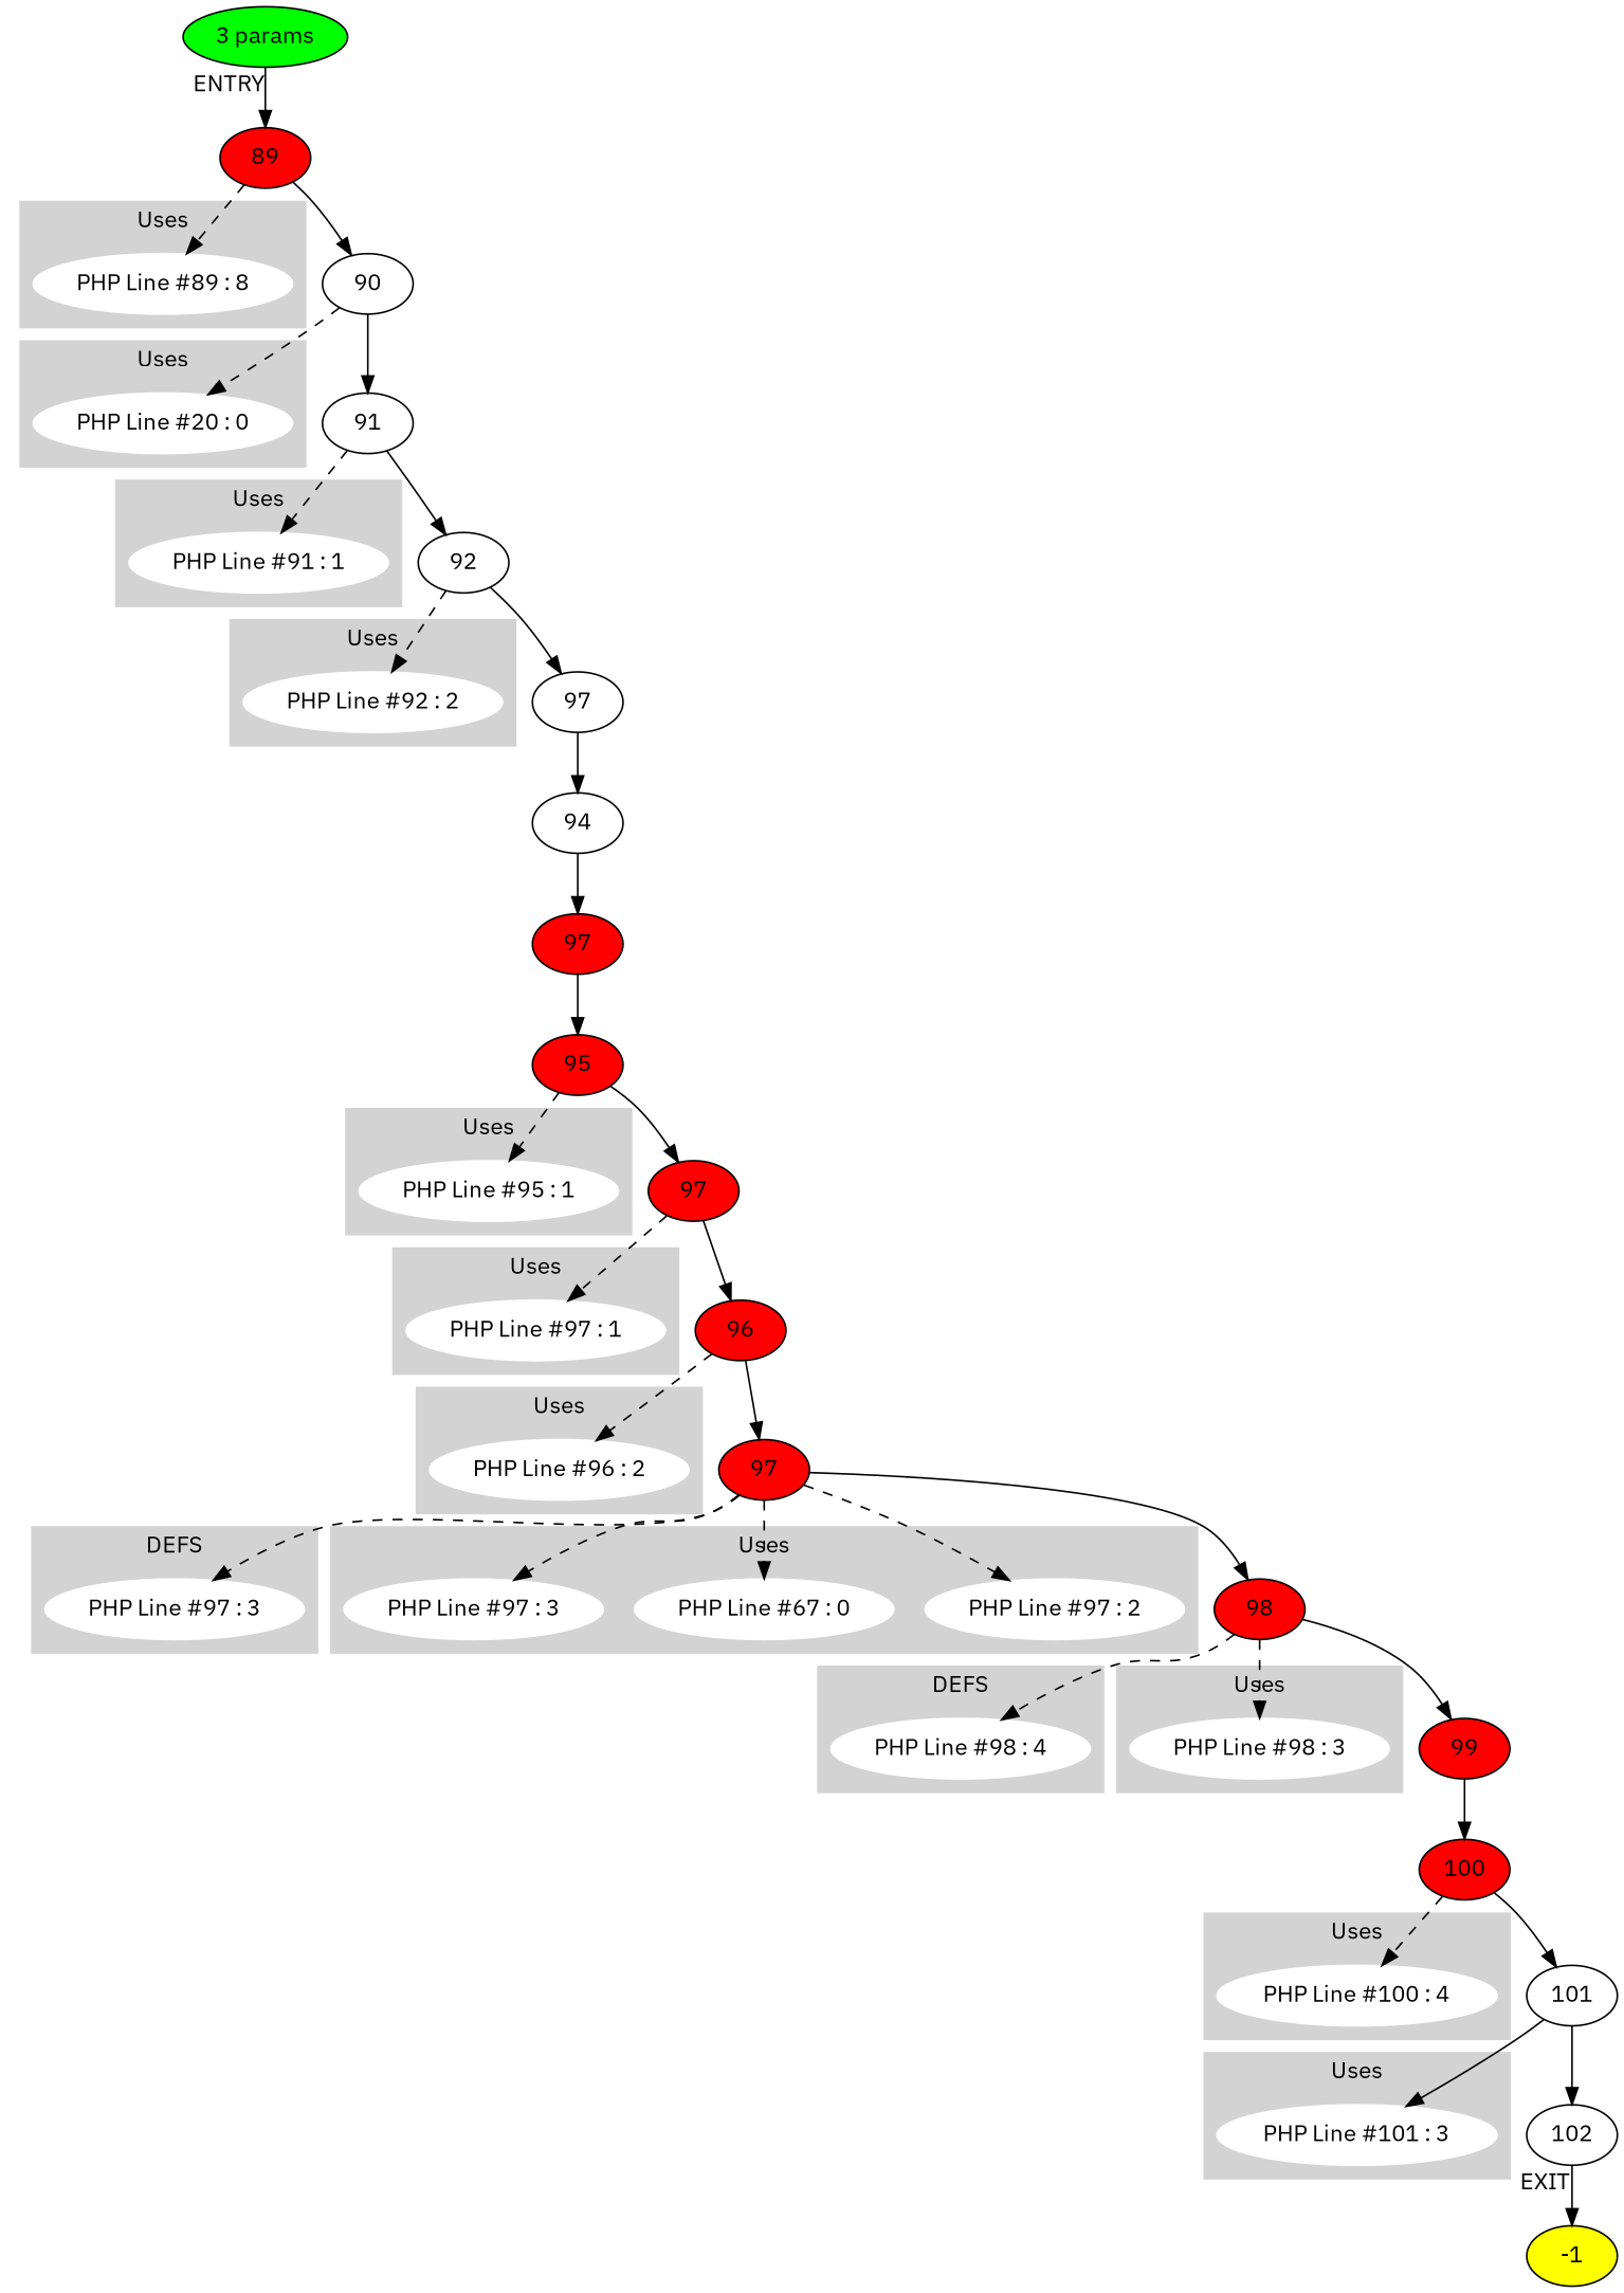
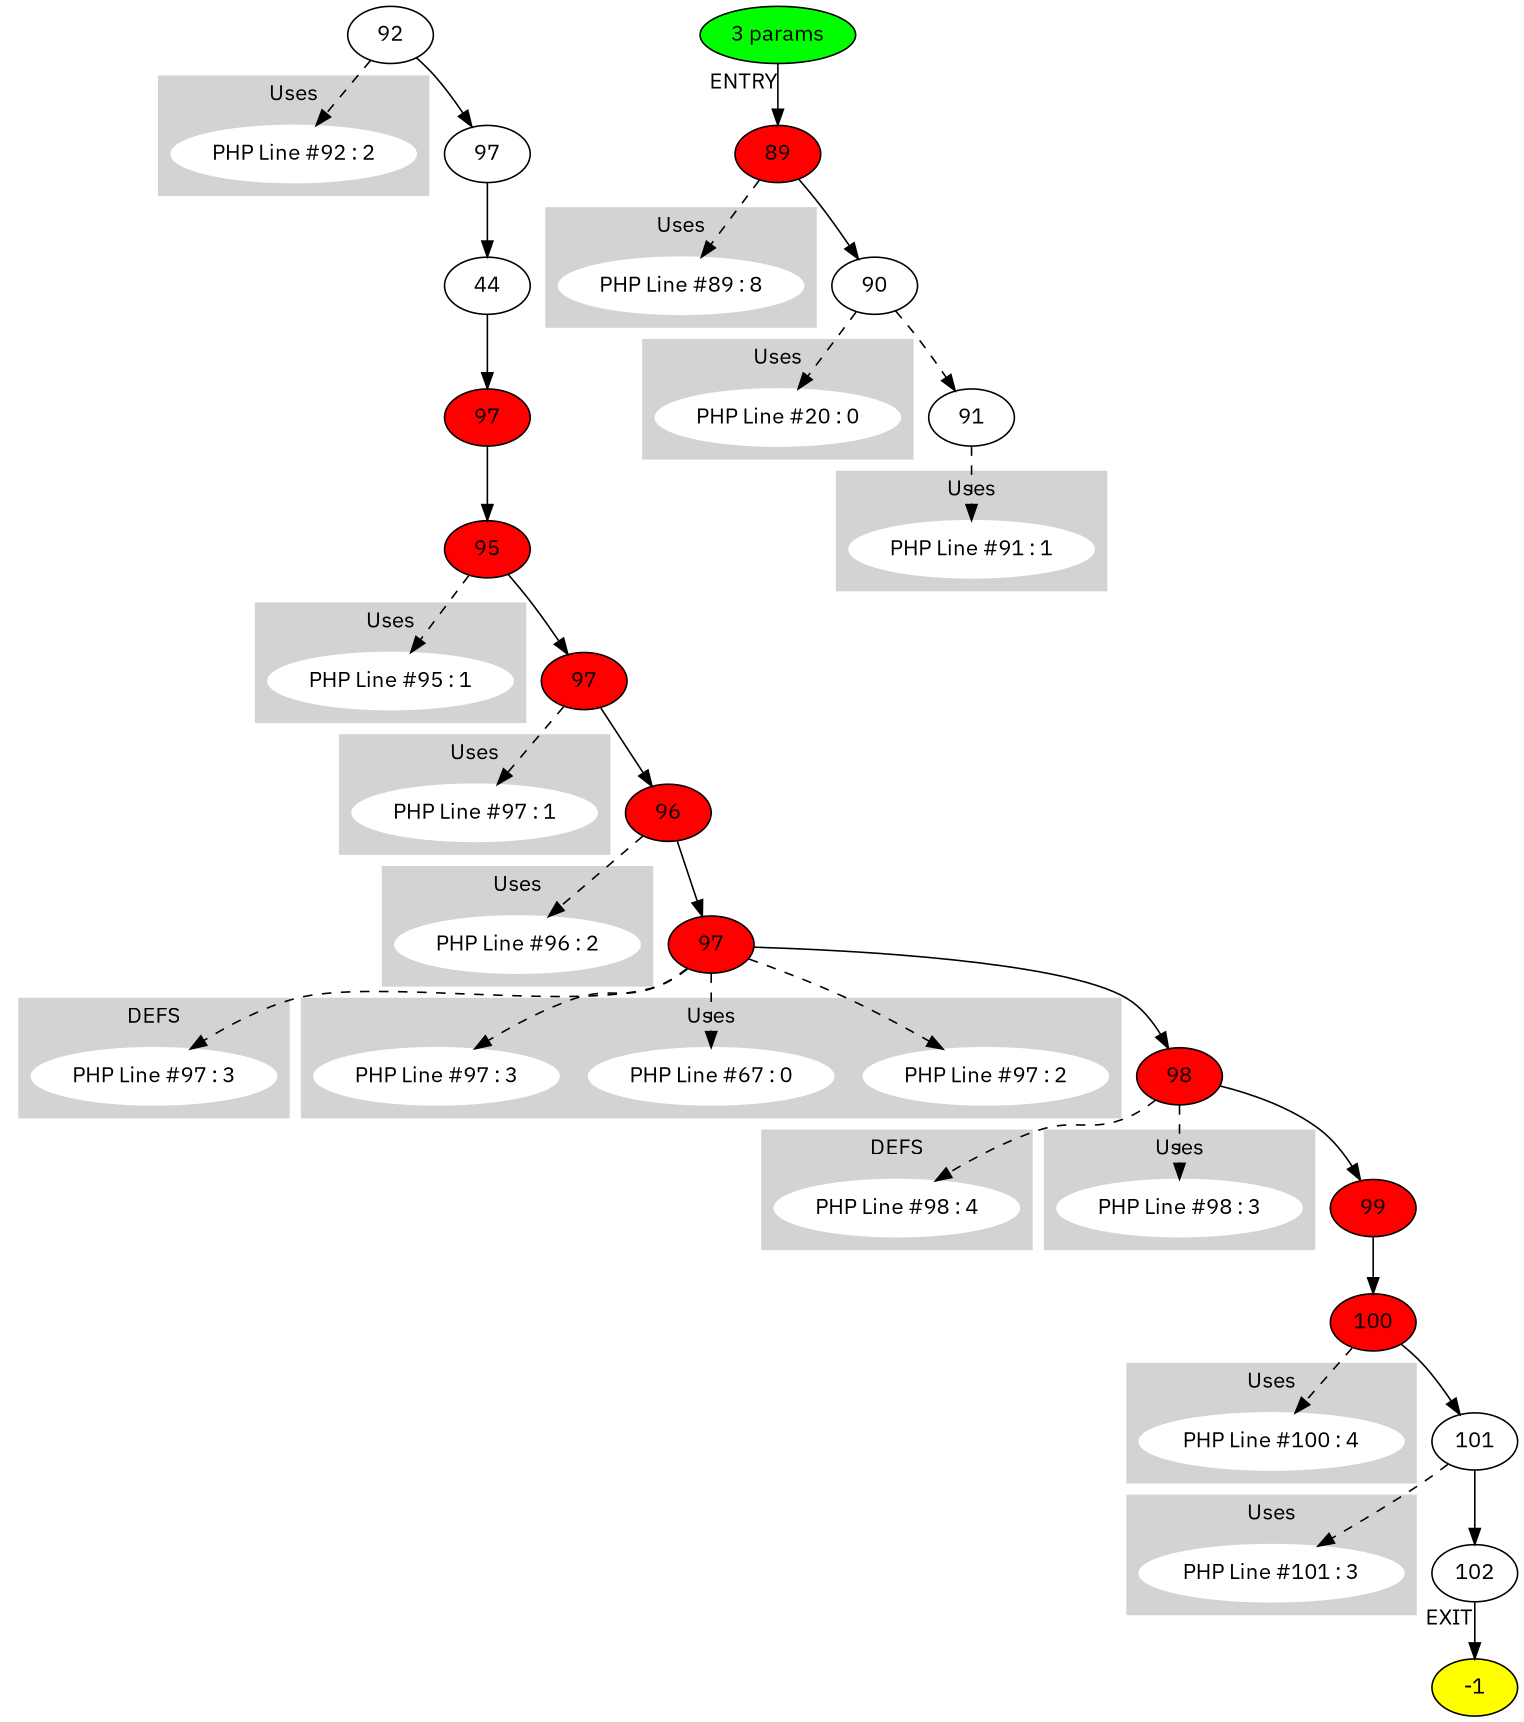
  digraph {
    fontname="IBM Plex Sans"
    node [fontname="IBM Plex Sans" style=filled]
    edge [fontname="IBM Plex Sans"]
    n1 [color=white label="PHP Line #97 : 3"]
    n2 [color=white label="PHP Line #98 : 4"]
    n3 [color=white label="PHP Line #89 : 8"]
    n4 [color=white label="PHP Line #20 : 0"]
    n5 [color=white label="PHP Line #91 : 1"]
    n6 [color=white label="PHP Line #92 : 2"]
    n7 [color=white label="PHP Line #95 : 1"]
    n8 [color=white label="PHP Line #97 : 1"]
    n9 [color=white label="PHP Line #96 : 2"]
    n10 [color=white label="PHP Line #97 : 2"]
    n11 [color=white label="PHP Line #67 : 0"]
    n12 [color=white label="PHP Line #97 : 3"]
    n13 [color=white label="PHP Line #98 : 3"]
    n14 [color=white label="PHP Line #100 : 4"]
    n15 [color=white label="PHP Line #101 : 3"]
    n16 [fillcolor=red label=89]
    n17 [label=90 style=""]
    n18 [label=91 style=""]
    n19 [label=92 style=""]
    n20 [label=97 style=""]
-   n21 [label=94 style=""]
+   n21 [label=44 style=""]
    n22 [fillcolor=red label=97]
    n23 [fillcolor=red label=95]
    n24 [fillcolor=red label=97]
    n25 [fillcolor=red label=96]
    n26 [fillcolor=red label=97]
    n27 [fillcolor=red label=98]
    n28 [fillcolor=red label=99]
    n29 [fillcolor=red label=100]
    n30 [label=101 style=""]
    n31 [label=102 style=""]
    -1 [fillcolor=yellow]
    n33 [fillcolor=green label="3 params"]
    subgraph cluster_1 {
      color=lightgrey
      label=DEFS
      style=filled
      n1
    }
    subgraph cluster_2 {
      color=lightgrey
      label=DEFS
      style=filled
      n2
    }
    subgraph cluster_3 {
      color=lightgrey
      label=Uses
      style=filled
      n3
    }
    subgraph cluster_4 {
      color=lightgrey
      label=Uses
      style=filled
      n4
    }
    subgraph cluster_5 {
      color=lightgrey
      label=Uses
      style=filled
      n5
    }
    subgraph cluster_6 {
      color=lightgrey
      label=Uses
      style=filled
      n6
    }
    subgraph cluster_7 {
      color=lightgrey
      label=Uses
      style=filled
      n7
    }
    subgraph cluster_8 {
      color=lightgrey
      label=Uses
      style=filled
      n8
    }
    subgraph cluster_9 {
      color=lightgrey
      label=Uses
      style=filled
      n9
    }
    subgraph cluster_10 {
      color=lightgrey
      label=Uses
      style=filled
      n10
      n11
      n12
    }
    subgraph cluster_11 {
      color=lightgrey
      label=Uses
      style=filled
      n13
    }
    subgraph cluster_12 {
      color=lightgrey
      label=Uses
      style=filled
      n14
    }
    subgraph cluster_13 {
      color=lightgrey
      label=Uses
      style=filled
      n15
    }
    n16 -> n3 [style=dashed]
    n16 -> n17
    n17 -> n4 [style=dashed]
-   n17 -> n18
+   n17 -> n18 [style=dashed]
    n18 -> n5 [style=dashed]
-   n18 -> n19
    n19 -> n6 [style=dashed]
    n19 -> n20
    n20 -> n21
    n21 -> n22
    n22 -> n23
    n23 -> n7 [style=dashed]
    n23 -> n24
    n24 -> n8 [style=dashed]
    n24 -> n25
    n25 -> n9 [style=dashed]
    n25 -> n26
    n26 -> n1 [style=dashed]
    n26 -> n10 [style=dashed]
    n26 -> n11 [style=dashed]
    n26 -> n12 [style=dashed]
    n26 -> n27
    n27 -> n2 [style=dashed]
    n27 -> n13 [style=dashed]
    n27 -> n28
    n28 -> n29
    n29 -> n14 [style=dashed]
    n29 -> n30
-   n30 -> n15 [style=solid]
+   n30 -> n15 [style=dashed]
    n30 -> n31
    n31 -> -1 [xlabel=EXIT]
    n33 -> n16 [xlabel=ENTRY]
  }
